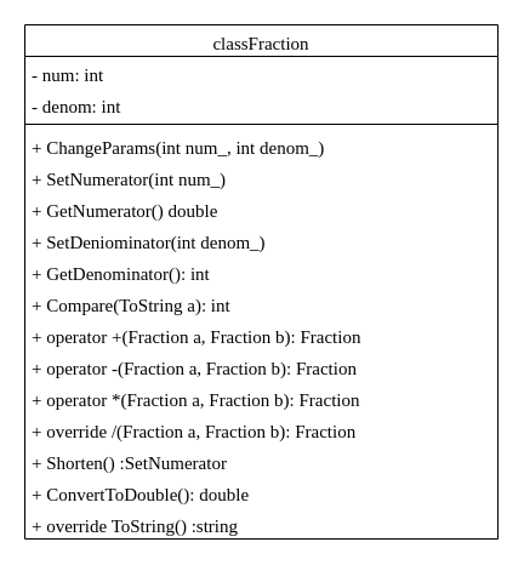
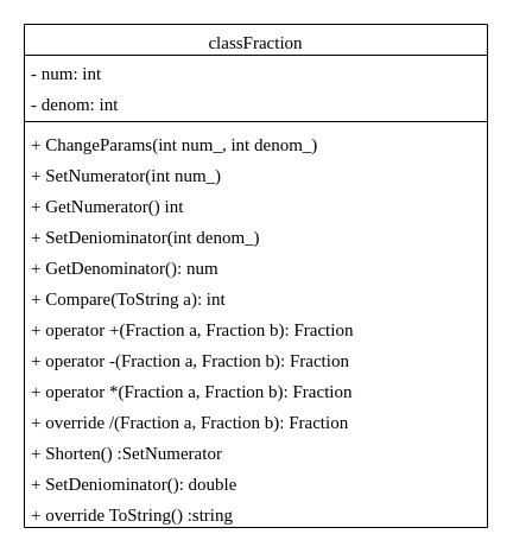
  <mxCell id="0" />
  <mxCell id="1" parent="0" />
  <mxCell id="2" value="classFraction" style="swimlane;fontStyle=0;align=center;verticalAlign=top;childLayout=stackLayout;horizontal=1;startSize=26;horizontalStack=0;resizeParent=1;resizeParentMax=0;resizeLast=0;collapsible=1;marginBottom=0;fontFamily=Verdana;fontSize=15;" parent="1" vertex="1"><mxGeometry x="20" y="20" width="390" height="424" as="geometry" /></mxCell>
  <mxCell id="3" value="- num: int" style="text;strokeColor=none;fillColor=none;align=left;verticalAlign=top;spacingLeft=4;spacingRight=4;overflow=hidden;rotatable=0;points=[[0,0.5],[1,0.5]];portConstraint=eastwest;fontStyle=0;fontFamily=Verdana;fontSize=15;" parent="2" vertex="1"><mxGeometry y="26" width="390" height="26" as="geometry" /></mxCell>
  <mxCell id="4" value="- denom: int" style="text;strokeColor=none;fillColor=none;align=left;verticalAlign=top;spacingLeft=4;spacingRight=4;overflow=hidden;rotatable=0;points=[[0,0.5],[1,0.5]];portConstraint=eastwest;fontStyle=0;fontFamily=Verdana;fontSize=15;" parent="2" vertex="1"><mxGeometry y="52" width="390" height="26" as="geometry" /></mxCell>
  <mxCell id="5" value="" style="line;strokeWidth=1;fillColor=none;align=left;verticalAlign=middle;spacingTop=-1;spacingLeft=3;spacingRight=3;rotatable=0;labelPosition=right;points=[];portConstraint=eastwest;fontStyle=0;fontFamily=Verdana;fontSize=15;" parent="2" vertex="1"><mxGeometry y="78" width="390" height="8" as="geometry" /></mxCell>
  <mxCell id="6" value="+ ChangeParams(int num_, int denom_)" style="text;strokeColor=none;fillColor=none;align=left;verticalAlign=top;spacingLeft=4;spacingRight=4;overflow=hidden;rotatable=0;points=[[0,0.5],[1,0.5]];portConstraint=eastwest;fontStyle=0;fontFamily=Verdana;fontSize=15;" parent="2" vertex="1"><mxGeometry y="86" width="390" height="26" as="geometry" /></mxCell>
  <mxCell id="7" value="+ SetNumerator(int num_)" style="text;strokeColor=none;fillColor=none;align=left;verticalAlign=top;spacingLeft=4;spacingRight=4;overflow=hidden;rotatable=0;points=[[0,0.5],[1,0.5]];portConstraint=eastwest;fontStyle=0;fontFamily=Verdana;fontSize=15;" parent="2" vertex="1"><mxGeometry y="112" width="390" height="26" as="geometry" /></mxCell>
- <mxCell id="8" value="+ GetNumerator() double " style="text;strokeColor=none;fillColor=none;align=left;verticalAlign=top;spacingLeft=4;spacingRight=4;overflow=hidden;rotatable=0;points=[[0,0.5],[1,0.5]];portConstraint=eastwest;fontStyle=0;fontFamily=Verdana;fontSize=15;" parent="2" vertex="1"><mxGeometry y="138" width="390" height="26" as="geometry" /></mxCell>
+ <mxCell id="8" value="+ GetNumerator() int " style="text;strokeColor=none;fillColor=none;align=left;verticalAlign=top;spacingLeft=4;spacingRight=4;overflow=hidden;rotatable=0;points=[[0,0.5],[1,0.5]];portConstraint=eastwest;fontStyle=0;fontFamily=Verdana;fontSize=15;" parent="2" vertex="1"><mxGeometry y="138" width="390" height="26" as="geometry" /></mxCell>
  <mxCell id="9" value="+ SetDeniominator(int denom_)" style="text;strokeColor=none;fillColor=none;align=left;verticalAlign=top;spacingLeft=4;spacingRight=4;overflow=hidden;rotatable=0;points=[[0,0.5],[1,0.5]];portConstraint=eastwest;fontStyle=0;fontFamily=Verdana;fontSize=15;" parent="2" vertex="1"><mxGeometry y="164" width="390" height="26" as="geometry" /></mxCell>
- <mxCell id="10" value="+ GetDenominator(): int " style="text;strokeColor=none;fillColor=none;align=left;verticalAlign=top;spacingLeft=4;spacingRight=4;overflow=hidden;rotatable=0;points=[[0,0.5],[1,0.5]];portConstraint=eastwest;fontStyle=0;fontFamily=Verdana;fontSize=15;" parent="2" vertex="1"><mxGeometry y="190" width="390" height="26" as="geometry" /></mxCell>
+ <mxCell id="10" value="+ GetDenominator(): num " style="text;strokeColor=none;fillColor=none;align=left;verticalAlign=top;spacingLeft=4;spacingRight=4;overflow=hidden;rotatable=0;points=[[0,0.5],[1,0.5]];portConstraint=eastwest;fontStyle=0;fontFamily=Verdana;fontSize=15;" parent="2" vertex="1"><mxGeometry y="190" width="390" height="26" as="geometry" /></mxCell>
  <mxCell id="11" value="+ Compare(ToString a): int" style="text;strokeColor=none;fillColor=none;align=left;verticalAlign=top;spacingLeft=4;spacingRight=4;overflow=hidden;rotatable=0;points=[[0,0.5],[1,0.5]];portConstraint=eastwest;fontStyle=0;fontFamily=Verdana;fontSize=15;" parent="2" vertex="1"><mxGeometry y="216" width="390" height="26" as="geometry" /></mxCell>
  <mxCell id="12" value="+ operator +(Fraction a, Fraction b): Fraction " style="text;strokeColor=none;fillColor=none;align=left;verticalAlign=top;spacingLeft=4;spacingRight=4;overflow=hidden;rotatable=0;points=[[0,0.5],[1,0.5]];portConstraint=eastwest;fontStyle=0;fontFamily=Verdana;fontSize=15;" parent="2" vertex="1"><mxGeometry y="242" width="390" height="26" as="geometry" /></mxCell>
  <mxCell id="13" value="+ operator -(Fraction a, Fraction b): Fraction " style="text;strokeColor=none;fillColor=none;align=left;verticalAlign=top;spacingLeft=4;spacingRight=4;overflow=hidden;rotatable=0;points=[[0,0.5],[1,0.5]];portConstraint=eastwest;fontStyle=0;fontFamily=Verdana;fontSize=15;" parent="2" vertex="1"><mxGeometry y="268" width="390" height="26" as="geometry" /></mxCell>
  <mxCell id="14" value="+ operator *(Fraction a, Fraction b): Fraction " style="text;strokeColor=none;fillColor=none;align=left;verticalAlign=top;spacingLeft=4;spacingRight=4;overflow=hidden;rotatable=0;points=[[0,0.5],[1,0.5]];portConstraint=eastwest;fontStyle=0;fontFamily=Verdana;fontSize=15;" parent="2" vertex="1"><mxGeometry y="294" width="390" height="26" as="geometry" /></mxCell>
  <mxCell id="15" value="+ override /(Fraction a, Fraction b): Fraction " style="text;strokeColor=none;fillColor=none;align=left;verticalAlign=top;spacingLeft=4;spacingRight=4;overflow=hidden;rotatable=0;points=[[0,0.5],[1,0.5]];portConstraint=eastwest;fontStyle=0;fontFamily=Verdana;fontSize=15;" parent="2" vertex="1"><mxGeometry y="320" width="390" height="26" as="geometry" /></mxCell>
  <mxCell id="16" value="+ Shorten() :SetNumerator" style="text;strokeColor=none;fillColor=none;align=left;verticalAlign=top;spacingLeft=4;spacingRight=4;overflow=hidden;rotatable=0;points=[[0,0.5],[1,0.5]];portConstraint=eastwest;fontStyle=0;fontFamily=Verdana;fontSize=15;" parent="2" vertex="1"><mxGeometry y="346" width="390" height="26" as="geometry" /></mxCell>
- <mxCell id="17" value="+ ConvertToDouble(): double" style="text;strokeColor=none;fillColor=none;align=left;verticalAlign=top;spacingLeft=4;spacingRight=4;overflow=hidden;rotatable=0;points=[[0,0.5],[1,0.5]];portConstraint=eastwest;fontStyle=0;fontFamily=Verdana;fontSize=15;" parent="2" vertex="1"><mxGeometry y="372" width="390" height="26" as="geometry" /></mxCell>
+ <mxCell id="17" value="+ SetDeniominator(): double" style="text;strokeColor=none;fillColor=none;align=left;verticalAlign=top;spacingLeft=4;spacingRight=4;overflow=hidden;rotatable=0;points=[[0,0.5],[1,0.5]];portConstraint=eastwest;fontStyle=0;fontFamily=Verdana;fontSize=15;" parent="2" vertex="1"><mxGeometry y="372" width="390" height="26" as="geometry" /></mxCell>
  <mxCell id="18" value="+ override ToString() :string" style="text;strokeColor=none;fillColor=none;align=left;verticalAlign=top;spacingLeft=4;spacingRight=4;overflow=hidden;rotatable=0;points=[[0,0.5],[1,0.5]];portConstraint=eastwest;fontStyle=0;fontFamily=Verdana;fontSize=15;" parent="2" vertex="1"><mxGeometry y="398" width="390" height="26" as="geometry" /></mxCell>
